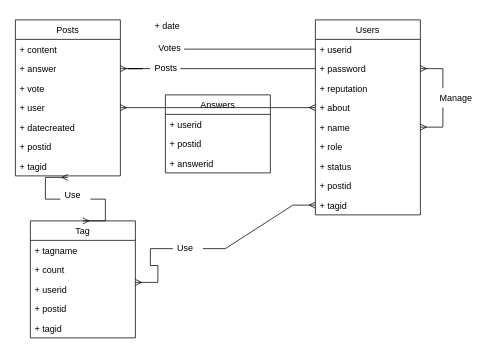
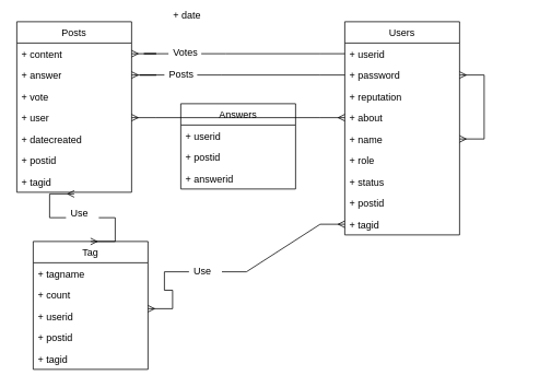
  <mxCell id="0" />
  <mxCell id="1" parent="0" />
  <mxCell id="2" value="Users" style="swimlane;fontStyle=0;childLayout=stackLayout;horizontal=1;startSize=26;fillColor=none;horizontalStack=0;resizeParent=1;resizeParentMax=0;resizeLast=0;collapsible=1;marginBottom=0;" vertex="1" parent="1"><mxGeometry x="420" y="26" width="140" height="260" as="geometry" /></mxCell>
  <mxCell id="3" value="+ userid" style="text;strokeColor=none;fillColor=none;align=left;verticalAlign=top;spacingLeft=4;spacingRight=4;overflow=hidden;rotatable=0;points=[[0,0.5],[1,0.5]];portConstraint=eastwest;" vertex="1" parent="2"><mxGeometry y="26" width="140" height="26" as="geometry" /></mxCell>
  <mxCell id="4" value="+ password" style="text;strokeColor=none;fillColor=none;align=left;verticalAlign=top;spacingLeft=4;spacingRight=4;overflow=hidden;rotatable=0;points=[[0,0.5],[1,0.5]];portConstraint=eastwest;" vertex="1" parent="2"><mxGeometry y="52" width="140" height="26" as="geometry" /></mxCell>
  <mxCell id="5" value="+ reputation" style="text;strokeColor=none;fillColor=none;align=left;verticalAlign=top;spacingLeft=4;spacingRight=4;overflow=hidden;rotatable=0;points=[[0,0.5],[1,0.5]];portConstraint=eastwest;" vertex="1" parent="2"><mxGeometry y="78" width="140" height="26" as="geometry" /></mxCell>
  <mxCell id="6" value="+ about" style="text;strokeColor=none;fillColor=none;align=left;verticalAlign=top;spacingLeft=4;spacingRight=4;overflow=hidden;rotatable=0;points=[[0,0.5],[1,0.5]];portConstraint=eastwest;" vertex="1" parent="2"><mxGeometry y="104" width="140" height="26" as="geometry" /></mxCell>
  <mxCell id="7" value="+ name" style="text;strokeColor=none;fillColor=none;align=left;verticalAlign=top;spacingLeft=4;spacingRight=4;overflow=hidden;rotatable=0;points=[[0,0.5],[1,0.5]];portConstraint=eastwest;" vertex="1" parent="2"><mxGeometry y="130" width="140" height="26" as="geometry" /></mxCell>
  <mxCell id="8" value="+ role" style="text;strokeColor=none;fillColor=none;align=left;verticalAlign=top;spacingLeft=4;spacingRight=4;overflow=hidden;rotatable=0;points=[[0,0.5],[1,0.5]];portConstraint=eastwest;" vertex="1" parent="2"><mxGeometry y="156" width="140" height="26" as="geometry" /></mxCell>
  <mxCell id="9" value="+ status" style="text;strokeColor=none;fillColor=none;align=left;verticalAlign=top;spacingLeft=4;spacingRight=4;overflow=hidden;rotatable=0;points=[[0,0.5],[1,0.5]];portConstraint=eastwest;" vertex="1" parent="2"><mxGeometry y="182" width="140" height="26" as="geometry" /></mxCell>
  <mxCell id="10" value="" style="edgeStyle=entityRelationEdgeStyle;fontSize=12;html=1;endArrow=ERmany;startArrow=ERmany;rounded=0;entryX=1;entryY=0.5;entryDx=0;entryDy=0;exitX=1;exitY=0.5;exitDx=0;exitDy=0;" edge="1" parent="2" source="7" target="4"><mxGeometry width="100" height="100" relative="1" as="geometry"><mxPoint x="150" y="130" as="sourcePoint" /><mxPoint x="80" y="220" as="targetPoint" /></mxGeometry></mxCell>
  <mxCell id="11" value="+ postid" style="text;strokeColor=none;fillColor=none;align=left;verticalAlign=top;spacingLeft=4;spacingRight=4;overflow=hidden;rotatable=0;points=[[0,0.5],[1,0.5]];portConstraint=eastwest;" vertex="1" parent="2"><mxGeometry y="208" width="140" height="26" as="geometry" /></mxCell>
  <mxCell id="12" value="+ tagid" style="text;strokeColor=none;fillColor=none;align=left;verticalAlign=top;spacingLeft=4;spacingRight=4;overflow=hidden;rotatable=0;points=[[0,0.5],[1,0.5]];portConstraint=eastwest;" vertex="1" parent="2"><mxGeometry y="234" width="140" height="26" as="geometry" /></mxCell>
- <mxCell id="13" value="Manage" style="text;spacingLeft=4;spacingRight=4;overflow=hidden;rotatable=0;points=[[0,0.5],[1,0.5]];portConstraint=eastwest;fontSize=12;strokeColor=none;fillColor=default;" vertex="1" parent="1"><mxGeometry x="580" y="117" width="70" height="26" as="geometry" /></mxCell>
  <mxCell id="14" value="Posts" style="swimlane;fontStyle=0;childLayout=stackLayout;horizontal=1;startSize=26;fillColor=none;horizontalStack=0;resizeParent=1;resizeParentMax=0;resizeLast=0;collapsible=1;marginBottom=0;strokeColor=default;" vertex="1" parent="1"><mxGeometry x="20" y="26" width="140" height="208" as="geometry" /></mxCell>
  <mxCell id="15" value="+ content" style="text;strokeColor=none;fillColor=none;align=left;verticalAlign=top;spacingLeft=4;spacingRight=4;overflow=hidden;rotatable=0;points=[[0,0.5],[1,0.5]];portConstraint=eastwest;" vertex="1" parent="14"><mxGeometry y="26" width="140" height="26" as="geometry" /></mxCell>
  <mxCell id="16" value="+ answer" style="text;strokeColor=none;fillColor=none;align=left;verticalAlign=top;spacingLeft=4;spacingRight=4;overflow=hidden;rotatable=0;points=[[0,0.5],[1,0.5]];portConstraint=eastwest;" vertex="1" parent="14"><mxGeometry y="52" width="140" height="26" as="geometry" /></mxCell>
  <mxCell id="17" value="+ vote" style="text;strokeColor=none;fillColor=none;align=left;verticalAlign=top;spacingLeft=4;spacingRight=4;overflow=hidden;rotatable=0;points=[[0,0.5],[1,0.5]];portConstraint=eastwest;" vertex="1" parent="14"><mxGeometry y="78" width="140" height="26" as="geometry" /></mxCell>
  <mxCell id="18" value="+ user" style="text;strokeColor=none;fillColor=none;align=left;verticalAlign=top;spacingLeft=4;spacingRight=4;overflow=hidden;rotatable=0;points=[[0,0.5],[1,0.5]];portConstraint=eastwest;" vertex="1" parent="14"><mxGeometry y="104" width="140" height="26" as="geometry" /></mxCell>
  <mxCell id="19" value="+ datecreated" style="text;strokeColor=none;fillColor=none;align=left;verticalAlign=top;spacingLeft=4;spacingRight=4;overflow=hidden;rotatable=0;points=[[0,0.5],[1,0.5]];portConstraint=eastwest;" vertex="1" parent="14"><mxGeometry y="130" width="140" height="26" as="geometry" /></mxCell>
  <mxCell id="20" value="+ postid" style="text;strokeColor=none;fillColor=none;align=left;verticalAlign=top;spacingLeft=4;spacingRight=4;overflow=hidden;rotatable=0;points=[[0,0.5],[1,0.5]];portConstraint=eastwest;" vertex="1" parent="14"><mxGeometry y="156" width="140" height="26" as="geometry" /></mxCell>
  <mxCell id="21" value="+ tagid" style="text;strokeColor=none;fillColor=none;align=left;verticalAlign=top;spacingLeft=4;spacingRight=4;overflow=hidden;rotatable=0;points=[[0,0.5],[1,0.5]];portConstraint=eastwest;" vertex="1" parent="14"><mxGeometry y="182" width="140" height="26" as="geometry" /></mxCell>
  <mxCell id="22" value="" style="edgeStyle=entityRelationEdgeStyle;fontSize=12;html=1;endArrow=ERmany;rounded=0;exitX=0;exitY=0.5;exitDx=0;exitDy=0;entryX=1;entryY=0.5;entryDx=0;entryDy=0;startArrow=none;" edge="1" parent="1" source="23" target="16"><mxGeometry width="100" height="100" relative="1" as="geometry"><mxPoint x="310" y="136" as="sourcePoint" /><mxPoint x="410" y="36" as="targetPoint" /></mxGeometry></mxCell>
  <mxCell id="23" value="Posts" style="text;strokeColor=none;fillColor=none;spacingLeft=4;spacingRight=4;overflow=hidden;rotatable=0;points=[[0,0.5],[1,0.5]];portConstraint=eastwest;fontSize=12;" vertex="1" parent="1"><mxGeometry x="200" y="76" width="40" height="30" as="geometry" /></mxCell>
  <mxCell id="24" value="" style="edgeStyle=entityRelationEdgeStyle;fontSize=12;html=1;endArrow=none;rounded=0;exitX=0;exitY=0.5;exitDx=0;exitDy=0;entryX=1;entryY=0.5;entryDx=0;entryDy=0;" edge="1" parent="1" source="4" target="23"><mxGeometry width="100" height="100" relative="1" as="geometry"><mxPoint x="290" y="91" as="sourcePoint" /><mxPoint x="160" y="91" as="targetPoint" /></mxGeometry></mxCell>
  <mxCell id="25" value="" style="edgeStyle=entityRelationEdgeStyle;fontSize=12;html=1;endArrow=ERmany;startArrow=ERmany;rounded=0;exitX=0;exitY=0.5;exitDx=0;exitDy=0;entryX=1;entryY=0.5;entryDx=0;entryDy=0;" edge="1" parent="1" source="6" target="18"><mxGeometry width="100" height="100" relative="1" as="geometry"><mxPoint x="310" y="136" as="sourcePoint" /><mxPoint x="410" y="36" as="targetPoint" /></mxGeometry></mxCell>
+ <mxCell id="26" value="" style="edgeStyle=entityRelationEdgeStyle;fontSize=12;html=1;endArrow=ERmany;rounded=0;exitX=0;exitY=0.5;exitDx=0;exitDy=0;entryX=1;entryY=0.5;entryDx=0;entryDy=0;startArrow=none;" edge="1" parent="1" source="27" target="15"><mxGeometry width="100" height="100" relative="1" as="geometry"><mxPoint x="310" y="136" as="sourcePoint" /><mxPoint x="410" y="36" as="targetPoint" /></mxGeometry></mxCell>
  <mxCell id="27" value="Votes" style="text;strokeColor=none;fillColor=none;spacingLeft=4;spacingRight=4;overflow=hidden;rotatable=0;points=[[0,0.5],[1,0.5]];portConstraint=eastwest;fontSize=12;" vertex="1" parent="1"><mxGeometry x="205" y="50" width="40" height="30" as="geometry" /></mxCell>
  <mxCell id="28" value="" style="edgeStyle=entityRelationEdgeStyle;fontSize=12;html=1;endArrow=none;rounded=0;exitX=0;exitY=0.5;exitDx=0;exitDy=0;entryX=1;entryY=0.5;entryDx=0;entryDy=0;" edge="1" parent="1" source="3" target="27"><mxGeometry width="100" height="100" relative="1" as="geometry"><mxPoint x="290" y="65" as="sourcePoint" /><mxPoint x="160" y="65" as="targetPoint" /></mxGeometry></mxCell>
  <mxCell id="29" value="Tag" style="swimlane;fontStyle=0;childLayout=stackLayout;horizontal=1;startSize=26;fillColor=none;horizontalStack=0;resizeParent=1;resizeParentMax=0;resizeLast=0;collapsible=1;marginBottom=0;strokeColor=default;" vertex="1" parent="1"><mxGeometry x="40" y="294" width="140" height="156" as="geometry" /></mxCell>
  <mxCell id="30" value="+ tagname" style="text;strokeColor=none;fillColor=none;align=left;verticalAlign=top;spacingLeft=4;spacingRight=4;overflow=hidden;rotatable=0;points=[[0,0.5],[1,0.5]];portConstraint=eastwest;" vertex="1" parent="29"><mxGeometry y="26" width="140" height="26" as="geometry" /></mxCell>
  <mxCell id="31" value="+ count" style="text;strokeColor=none;fillColor=none;align=left;verticalAlign=top;spacingLeft=4;spacingRight=4;overflow=hidden;rotatable=0;points=[[0,0.5],[1,0.5]];portConstraint=eastwest;" vertex="1" parent="29"><mxGeometry y="52" width="140" height="26" as="geometry" /></mxCell>
  <mxCell id="32" value="+ userid" style="text;strokeColor=none;fillColor=none;align=left;verticalAlign=top;spacingLeft=4;spacingRight=4;overflow=hidden;rotatable=0;points=[[0,0.5],[1,0.5]];portConstraint=eastwest;" vertex="1" parent="29"><mxGeometry y="78" width="140" height="26" as="geometry" /></mxCell>
  <mxCell id="33" value="+ postid" style="text;strokeColor=none;fillColor=none;align=left;verticalAlign=top;spacingLeft=4;spacingRight=4;overflow=hidden;rotatable=0;points=[[0,0.5],[1,0.5]];portConstraint=eastwest;" vertex="1" parent="29"><mxGeometry y="104" width="140" height="26" as="geometry" /></mxCell>
  <mxCell id="34" value="+ tagid" style="text;strokeColor=none;fillColor=none;align=left;verticalAlign=top;spacingLeft=4;spacingRight=4;overflow=hidden;rotatable=0;points=[[0,0.5],[1,0.5]];portConstraint=eastwest;" vertex="1" parent="29"><mxGeometry y="130" width="140" height="26" as="geometry" /></mxCell>
  <mxCell id="35" value="" style="edgeStyle=entityRelationEdgeStyle;fontSize=12;html=1;endArrow=ERmany;startArrow=none;rounded=0;entryX=0;entryY=0.5;entryDx=0;entryDy=0;" edge="1" parent="1" source="36" target="12"><mxGeometry width="100" height="100" relative="1" as="geometry"><mxPoint x="180" y="376" as="sourcePoint" /><mxPoint x="280" y="276" as="targetPoint" /></mxGeometry></mxCell>
  <mxCell id="36" value="Use" style="text;strokeColor=none;fillColor=default;spacingLeft=4;spacingRight=4;overflow=hidden;rotatable=0;points=[[0,0.5],[1,0.5]];portConstraint=eastwest;fontSize=12;" vertex="1" parent="1"><mxGeometry x="230" y="316" width="40" height="30" as="geometry" /></mxCell>
  <mxCell id="37" value="" style="edgeStyle=entityRelationEdgeStyle;fontSize=12;html=1;endArrow=none;startArrow=ERmany;rounded=0;entryX=0;entryY=0.5;entryDx=0;entryDy=0;" edge="1" parent="1" target="36"><mxGeometry width="100" height="100" relative="1" as="geometry"><mxPoint x="180" y="376" as="sourcePoint" /><mxPoint x="290" y="273" as="targetPoint" /></mxGeometry></mxCell>
  <mxCell id="38" value="" style="edgeStyle=entityRelationEdgeStyle;fontSize=12;html=1;endArrow=ERmany;startArrow=ERmany;rounded=0;exitX=0.5;exitY=0;exitDx=0;exitDy=0;" edge="1" parent="1" source="29"><mxGeometry width="100" height="100" relative="1" as="geometry"><mxPoint x="100" y="296" as="sourcePoint" /><mxPoint x="90" y="236" as="targetPoint" /></mxGeometry></mxCell>
  <mxCell id="39" value="Use" style="text;strokeColor=none;fillColor=default;spacingLeft=4;spacingRight=4;overflow=hidden;rotatable=0;points=[[0,0.5],[1,0.5]];portConstraint=eastwest;fontSize=12;" vertex="1" parent="1"><mxGeometry x="80" y="246" width="40" height="30" as="geometry" /></mxCell>
- <mxCell id="40" value="+ date" style="text;strokeColor=none;fillColor=none;spacingLeft=4;spacingRight=4;overflow=hidden;rotatable=0;points=[[0,0.5],[1,0.5]];portConstraint=eastwest;fontSize=12;" vertex="1" parent="1"><mxGeometry x="200" y="20" width="140" height="30" as="geometry" /></mxCell>
+ <mxCell id="40" value="+ date" style="text;strokeColor=none;fillColor=none;spacingLeft=4;spacingRight=4;overflow=hidden;rotatable=0;points=[[0,0.5],[1,0.5]];portConstraint=eastwest;fontSize=12;" vertex="1" parent="1"><mxGeometry x="205" y="5" width="140" height="30" as="geometry" /></mxCell>
  <mxCell id="41" value="Answers" style="swimlane;fontStyle=0;childLayout=stackLayout;horizontal=1;startSize=26;fillColor=none;horizontalStack=0;resizeParent=1;resizeParentMax=0;resizeLast=0;collapsible=1;marginBottom=0;strokeColor=default;" vertex="1" parent="1"><mxGeometry x="220" y="126" width="140" height="104" as="geometry" /></mxCell>
  <mxCell id="42" value="+ userid" style="text;strokeColor=none;fillColor=none;align=left;verticalAlign=top;spacingLeft=4;spacingRight=4;overflow=hidden;rotatable=0;points=[[0,0.5],[1,0.5]];portConstraint=eastwest;" vertex="1" parent="41"><mxGeometry y="26" width="140" height="26" as="geometry" /></mxCell>
  <mxCell id="43" value="+ postid" style="text;strokeColor=none;fillColor=none;align=left;verticalAlign=top;spacingLeft=4;spacingRight=4;overflow=hidden;rotatable=0;points=[[0,0.5],[1,0.5]];portConstraint=eastwest;" vertex="1" parent="41"><mxGeometry y="52" width="140" height="26" as="geometry" /></mxCell>
  <mxCell id="44" value="+ answerid" style="text;strokeColor=none;fillColor=none;align=left;verticalAlign=top;spacingLeft=4;spacingRight=4;overflow=hidden;rotatable=0;points=[[0,0.5],[1,0.5]];portConstraint=eastwest;" vertex="1" parent="41"><mxGeometry y="78" width="140" height="26" as="geometry" /></mxCell>
